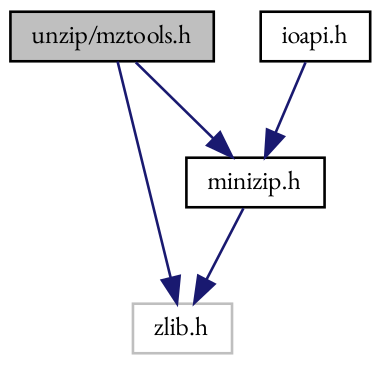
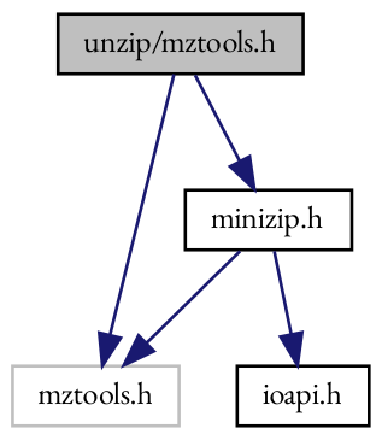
  digraph {
    fontname="EB Garamond"
    node [color=black fillcolor=white fontname="EB Garamond" fontsize=10 shape=record style=filled]
    edge [color=midnightblue fontname="EB Garamond" fontsize=10 labelfontname="FreeSans.ttf" labelfontsize=10 style=solid]
    n1 [fillcolor=grey75 fontcolor=black height=0.2 label="unzip/mztools.h" width=0.4]
-   n2 [color=grey75 height=0.2 label="zlib.h" width=0.4]
+   n2 [color=grey75 height=0.2 label="mztools.h" width=0.4]
    n3 [height=0.2 label="minizip.h" width=0.4]
    n4 [height=0.2 label="ioapi.h" width=0.4]
    n1 -> n2
    n1 -> n3
    n3 -> n2
-   n4 -> n3
+   n3 -> n4
  }
